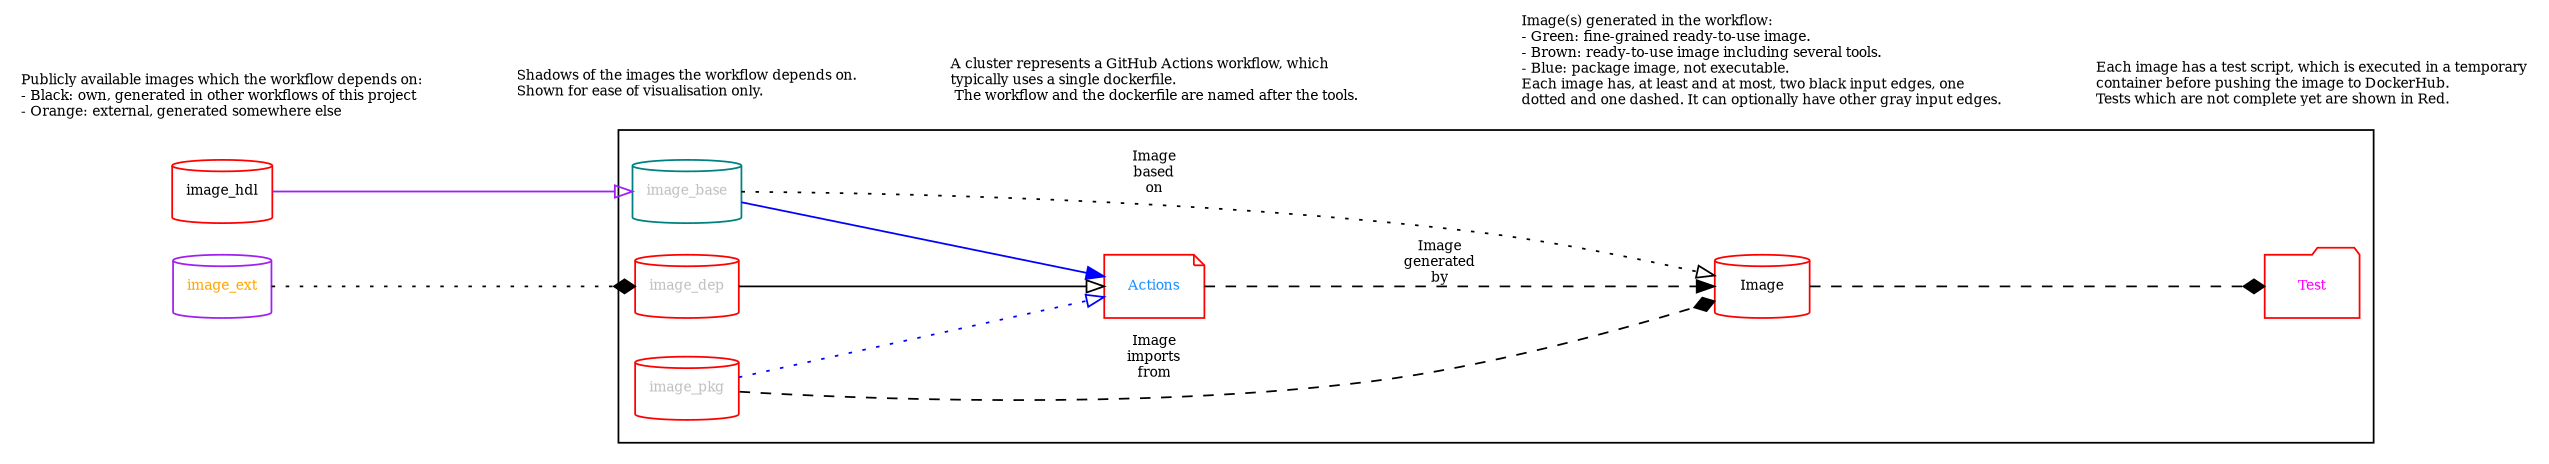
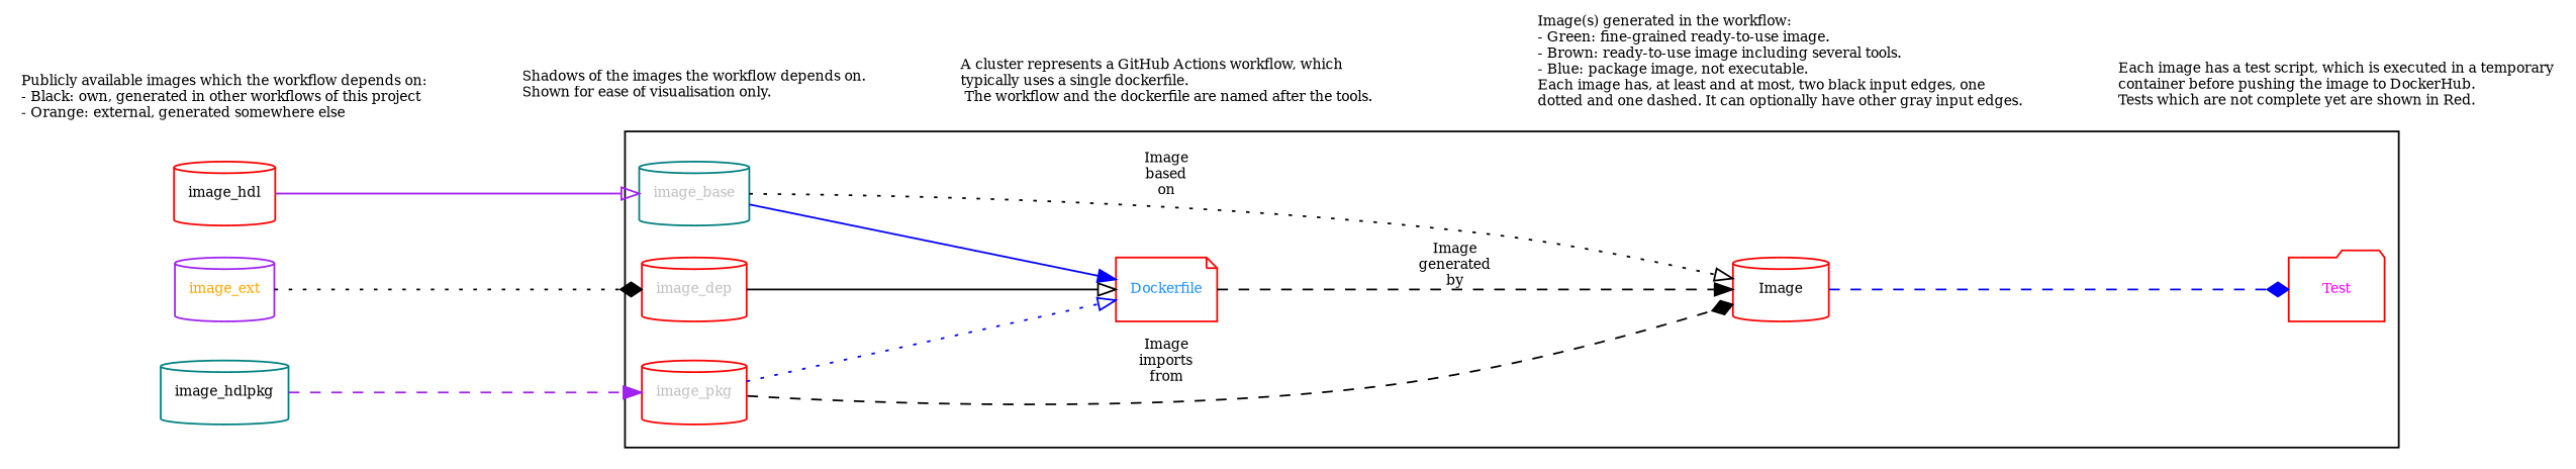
  digraph {
    newrank=true
    rankdir=LR
    node [color=red fontsize=8 shape=cylinder]
    edge [arrowhead=onormal color=black fontsize=8 style=dashed]
    image_ext [color=purple fontcolor=orange]
    image_hdl
+   image_hdlpkg [color=teal]
    n4 [color=teal label="Publicly available images which the workflow depends on:\l- Black: own, generated in other workflows of this project\l- Orange: external, generated somewhere else\l" shape=none]
    image_base [color=teal fontcolor=grey]
    image_dep [fontcolor=grey]
    image_pkg [fontcolor=grey]
    n8 [color=purple label="Shadows of the images the workflow depends on.\lShown for ease of visualisation only.\l" shape=none]
-   n9 [fontcolor=dodgerblue label=Actions shape=note]
+   n9 [fontcolor=dodgerblue label=Dockerfile shape=note]
    n10 [label="A cluster represents a GitHub Actions workflow, which\ltypically uses a single dockerfile.\l The workflow and the dockerfile are named after the tools.\l" shape=none]
    n11 [label=Image]
    n12 [color=purple label="Image(s) generated in the workflow:\l- Green: fine-grained ready-to-use image.\l- Brown: ready-to-use image including several tools.\l- Blue: package image, not executable.\lEach image has, at least and at most, two black input edges, one\ldotted and one dashed. It can optionally have other gray input edges.\l" shape=none]
    n13 [fontcolor=magenta label=Test shape=folder]
    n14 [color=purple label="Each image has a test script, which is executed in a temporary\lcontainer before pushing the image to DockerHub.\lTests which are not complete yet are shown in Red.\l" shape=none]
    subgraph sub_1 {
      rank=same
      image_ext
      image_hdl
+     image_hdlpkg
      n4
    }
    subgraph sub_2 {
      rank=same
      image_base
      image_dep
      image_pkg
      n8
    }
    subgraph sub_3 {
      rank=same
      n9
      n10
    }
    subgraph sub_4 {
      rank=same
      n11
      n12
    }
    subgraph sub_5 {
      rank=same
      n13
      n14
    }
    subgraph cluster_6 {
      image_base
      image_dep
      image_pkg
      n9
      n11
      n13
    }
    image_ext -> image_dep [arrowhead=diamond style=dotted]
    image_hdl -> image_base [color=purple style=solid]
+   image_hdlpkg -> image_pkg [arrowhead=normal color=purple]
    image_base -> n9 [arrowhead=normal color=blue style=solid]
    image_base -> n11 [label="Image\nbased\non" style=dotted]
    image_dep -> n9 [style=solid]
    image_pkg -> n9 [color=blue style=dotted]
    image_pkg -> n11 [arrowhead=diamond label="Image\nimports\nfrom"]
    n9 -> n11 [arrowhead=normal label="Image\ngenerated\nby"]
-   n11 -> n13 [arrowhead=diamond]
+   n11 -> n13 [arrowhead=diamond color=blue]
  }
